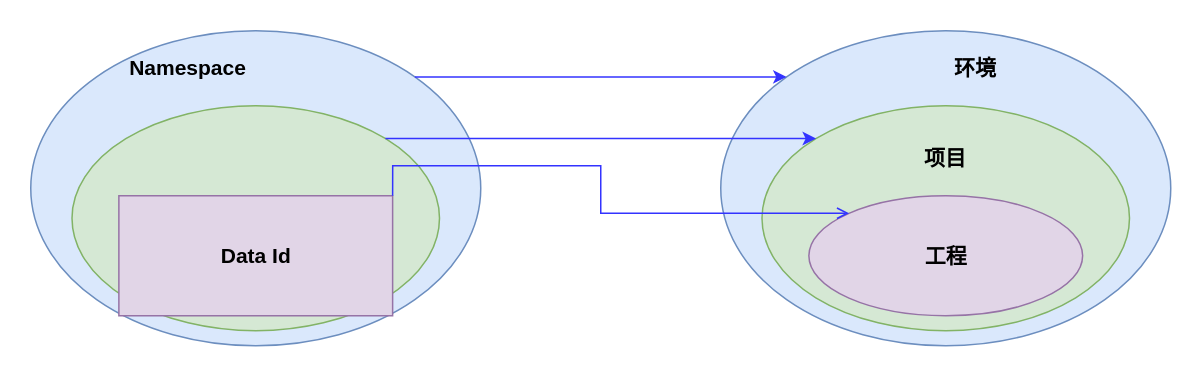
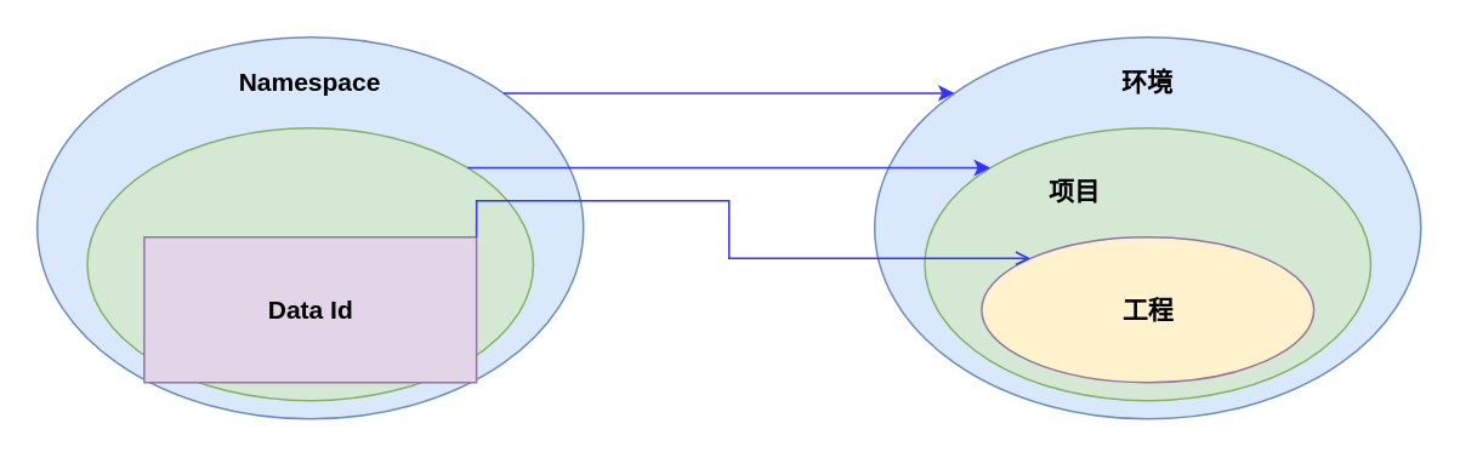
  <mxCell id="0" />
  <mxCell id="1" parent="0" />
  <mxCell id="2" value="" style="ellipse;whiteSpace=wrap;html=1;fillColor=#dae8fc;strokeColor=#6c8ebf;" vertex="1" parent="1"><mxGeometry x="20" y="20" width="300" height="210" as="geometry" /></mxCell>
  <mxCell id="3" value="" style="ellipse;whiteSpace=wrap;html=1;fillColor=#d5e8d4;strokeColor=#82b366;" vertex="1" parent="1"><mxGeometry x="47.5" y="70" width="245" height="150" as="geometry" /></mxCell>
  <mxCell id="4" value="Data Id" style="whiteSpace=wrap;html=1;fillColor=#e1d5e7;strokeColor=#9673a6;fontStyle=1;fontSize=14;rounded=0;" vertex="1" parent="1"><mxGeometry x="78.75" y="130" width="182.5" height="80" as="geometry" /></mxCell>
- <mxCell id="5" value="Namespace" style="text;html=1;strokeColor=none;fillColor=none;align=center;verticalAlign=middle;whiteSpace=wrap;rounded=0;fontStyle=1;fontSize=14;" vertex="1" parent="1"><mxGeometry x="95" y="30" width="60" height="30" as="geometry" /></mxCell>
+ <mxCell id="5" value="Namespace" style="text;html=1;strokeColor=none;fillColor=none;align=center;verticalAlign=middle;whiteSpace=wrap;rounded=0;fontStyle=1;fontSize=14;" vertex="1" parent="1"><mxGeometry x="140" y="30" width="60" height="30" as="geometry" /></mxCell>
  <mxCell id="6" value="" style="ellipse;whiteSpace=wrap;html=1;fillColor=#dae8fc;strokeColor=#6c8ebf;" vertex="1" parent="1"><mxGeometry x="480" y="20" width="300" height="210" as="geometry" /></mxCell>
  <mxCell id="7" value="" style="ellipse;whiteSpace=wrap;html=1;fillColor=#d5e8d4;strokeColor=#82b366;" vertex="1" parent="1"><mxGeometry x="507.5" y="70" width="245" height="150" as="geometry" /></mxCell>
- <mxCell id="8" value="工程" style="ellipse;whiteSpace=wrap;html=1;fillColor=#e1d5e7;strokeColor=#9673a6;fontSize=14;fontStyle=1" vertex="1" parent="1"><mxGeometry x="538.75" y="130" width="182.5" height="80" as="geometry" /></mxCell>
- <mxCell id="9" value="环境" style="text;html=1;strokeColor=none;fillColor=none;align=center;verticalAlign=middle;whiteSpace=wrap;rounded=0;fontSize=14;fontStyle=1" vertex="1" parent="1"><mxGeometry x="620" y="30" width="60" height="30" as="geometry" /></mxCell>
- <mxCell id="10" value="项目" style="text;html=1;strokeColor=none;fillColor=none;align=center;verticalAlign=middle;whiteSpace=wrap;rounded=0;fontStyle=1;fontSize=14;" vertex="1" parent="1"><mxGeometry x="600" y="90" width="60" height="30" as="geometry" /></mxCell>
+ <mxCell id="8" value="工程" style="ellipse;whiteSpace=wrap;html=1;fillColor=#fff2cc;strokeColor=#9673a6;fontSize=14;fontStyle=1;" vertex="1" parent="1"><mxGeometry x="538.75" y="130" width="182.5" height="80" as="geometry" /></mxCell>
+ <mxCell id="9" value="环境" style="text;html=1;strokeColor=none;fillColor=none;align=center;verticalAlign=middle;whiteSpace=wrap;rounded=0;fontSize=14;fontStyle=1" vertex="1" parent="1"><mxGeometry x="600" y="30" width="60" height="30" as="geometry" /></mxCell>
+ <mxCell id="10" value="项目" style="text;html=1;strokeColor=none;fillColor=none;align=center;verticalAlign=middle;whiteSpace=wrap;rounded=0;fontStyle=1;fontSize=14;" vertex="1" parent="1"><mxGeometry x="560" y="90" width="60" height="30" as="geometry" /></mxCell>
  <mxCell id="11" style="edgeStyle=orthogonalEdgeStyle;rounded=0;orthogonalLoop=1;jettySize=auto;html=1;exitX=1;exitY=0;exitDx=0;exitDy=0;entryX=0;entryY=0;entryDx=0;entryDy=0;labelBorderColor=none;strokeColor=#3333FF;strokeWidth=1;" edge="1" parent="1" source="2" target="6"><mxGeometry relative="1" as="geometry" /></mxCell>
  <mxCell id="12" style="edgeStyle=orthogonalEdgeStyle;rounded=0;orthogonalLoop=1;jettySize=auto;html=1;exitX=1;exitY=0;exitDx=0;exitDy=0;entryX=0;entryY=0;entryDx=0;entryDy=0;strokeColor=#3333FF;strokeWidth=1;" edge="1" parent="1" source="3" target="7"><mxGeometry relative="1" as="geometry" /></mxCell>
  <mxCell id="13" style="edgeStyle=orthogonalEdgeStyle;rounded=0;orthogonalLoop=1;jettySize=auto;html=1;exitX=1;exitY=0;exitDx=0;exitDy=0;entryX=0;entryY=0;entryDx=0;entryDy=0;strokeColor=#3333FF;strokeWidth=1;endArrow=open;" edge="1" parent="1" source="4" target="8"><mxGeometry relative="1" as="geometry" /></mxCell>
